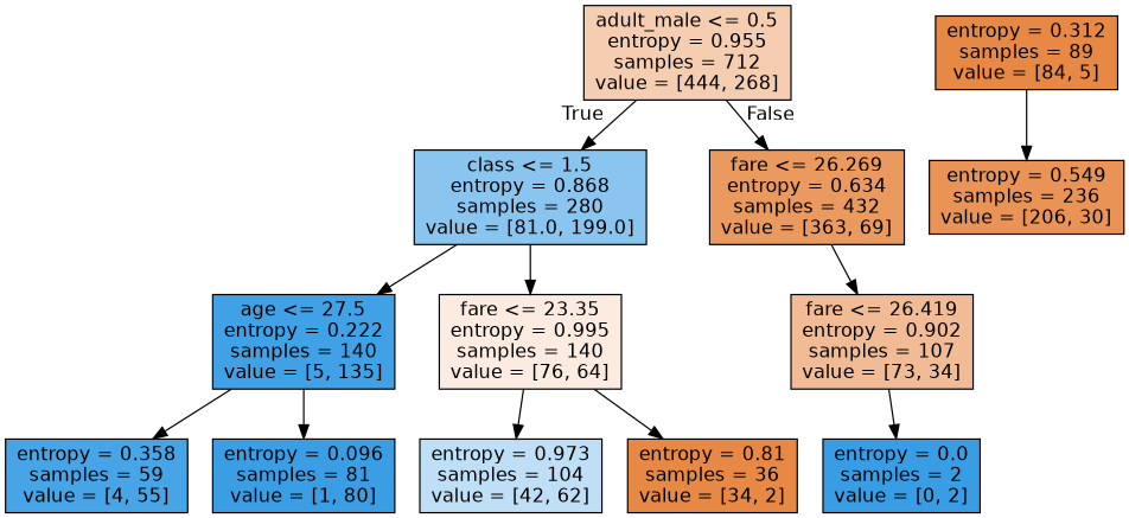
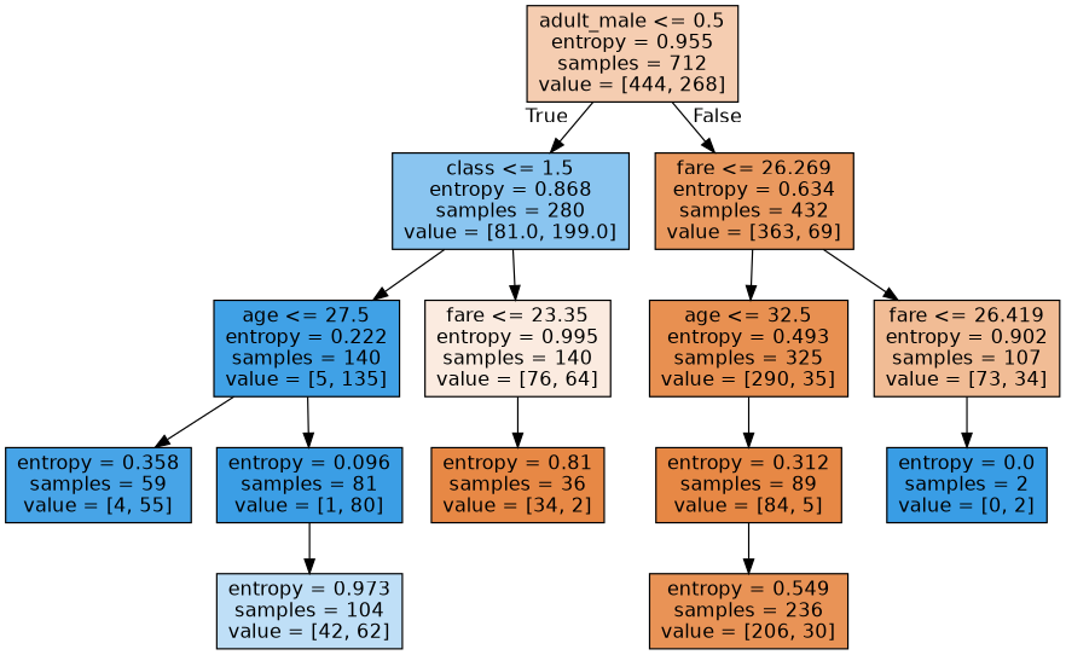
  digraph {
    node [color=black fillcolor="#e78845" fontname=helvetica shape=box style=filled]
    edge [fontname=helvetica]
    n1 [fillcolor="#f5cdb1" label="adult_male <= 0.5\nentropy = 0.955\nsamples = 712\nvalue = [444, 268]"]
    n2 [fillcolor="#8ac5f0" label="class <= 1.5\nentropy = 0.868\nsamples = 280\nvalue = [81.0, 199.0]"]
    n3 [fillcolor="#ea995f" label="fare <= 26.269\nentropy = 0.634\nsamples = 432\nvalue = [363, 69]"]
    n4 [fillcolor="#40a1e6" label="age <= 27.5\nentropy = 0.222\nsamples = 140\nvalue = [5, 135]"]
    n5 [fillcolor="#fbebe0" label="fare <= 23.35\nentropy = 0.995\nsamples = 140\nvalue = [76, 64]"]
+   n6 [fillcolor="#e89051" label="age <= 32.5\nentropy = 0.493\nsamples = 325\nvalue = [290, 35]"]
    n7 [fillcolor="#f1bc95" label="fare <= 26.419\nentropy = 0.902\nsamples = 107\nvalue = [73, 34]"]
    n8 [fillcolor="#47a4e7" label="entropy = 0.358\nsamples = 59\nvalue = [4, 55]"]
    n9 [fillcolor="#3b9ee5" label="entropy = 0.096\nsamples = 81\nvalue = [1, 80]"]
    n10 [fillcolor="#bfdff7" label="entropy = 0.973\nsamples = 104\nvalue = [42, 62]"]
    n11 [label="entropy = 0.81\nsamples = 36\nvalue = [34, 2]"]
    n12 [label="entropy = 0.312\nsamples = 89\nvalue = [84, 5]"]
    n13 [fillcolor="#399de5" label="entropy = 0.0\nsamples = 2\nvalue = [0, 2]"]
    n14 [fillcolor="#e99356" label="entropy = 0.549\nsamples = 236\nvalue = [206, 30]"]
    n1 -> n2 [headlabel=True labelangle=45 labeldistance=2.5]
    n1 -> n3 [headlabel=False labelangle=-45 labeldistance=2.5]
    n2 -> n4
    n2 -> n5
+   n3 -> n6
    n3 -> n7
    n4 -> n8
    n4 -> n9
-   n5 -> n10
+   n9 -> n10
    n5 -> n11
+   n6 -> n12
    n7 -> n13
    n12 -> n14
  }
